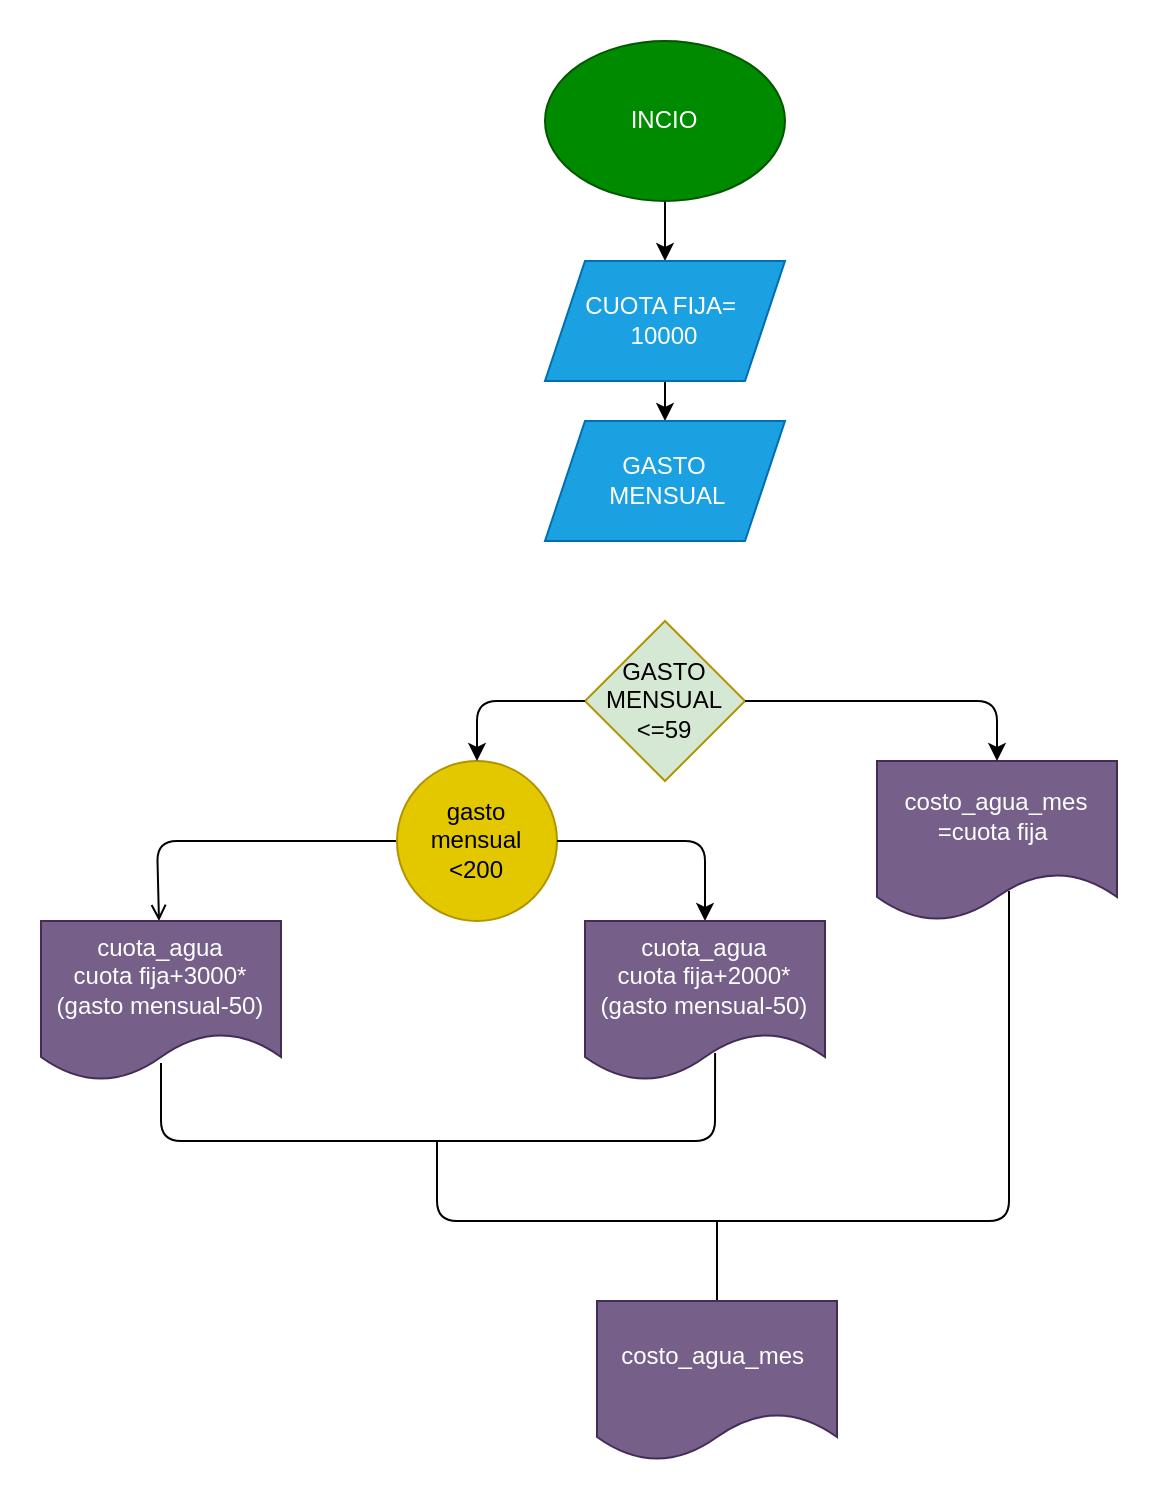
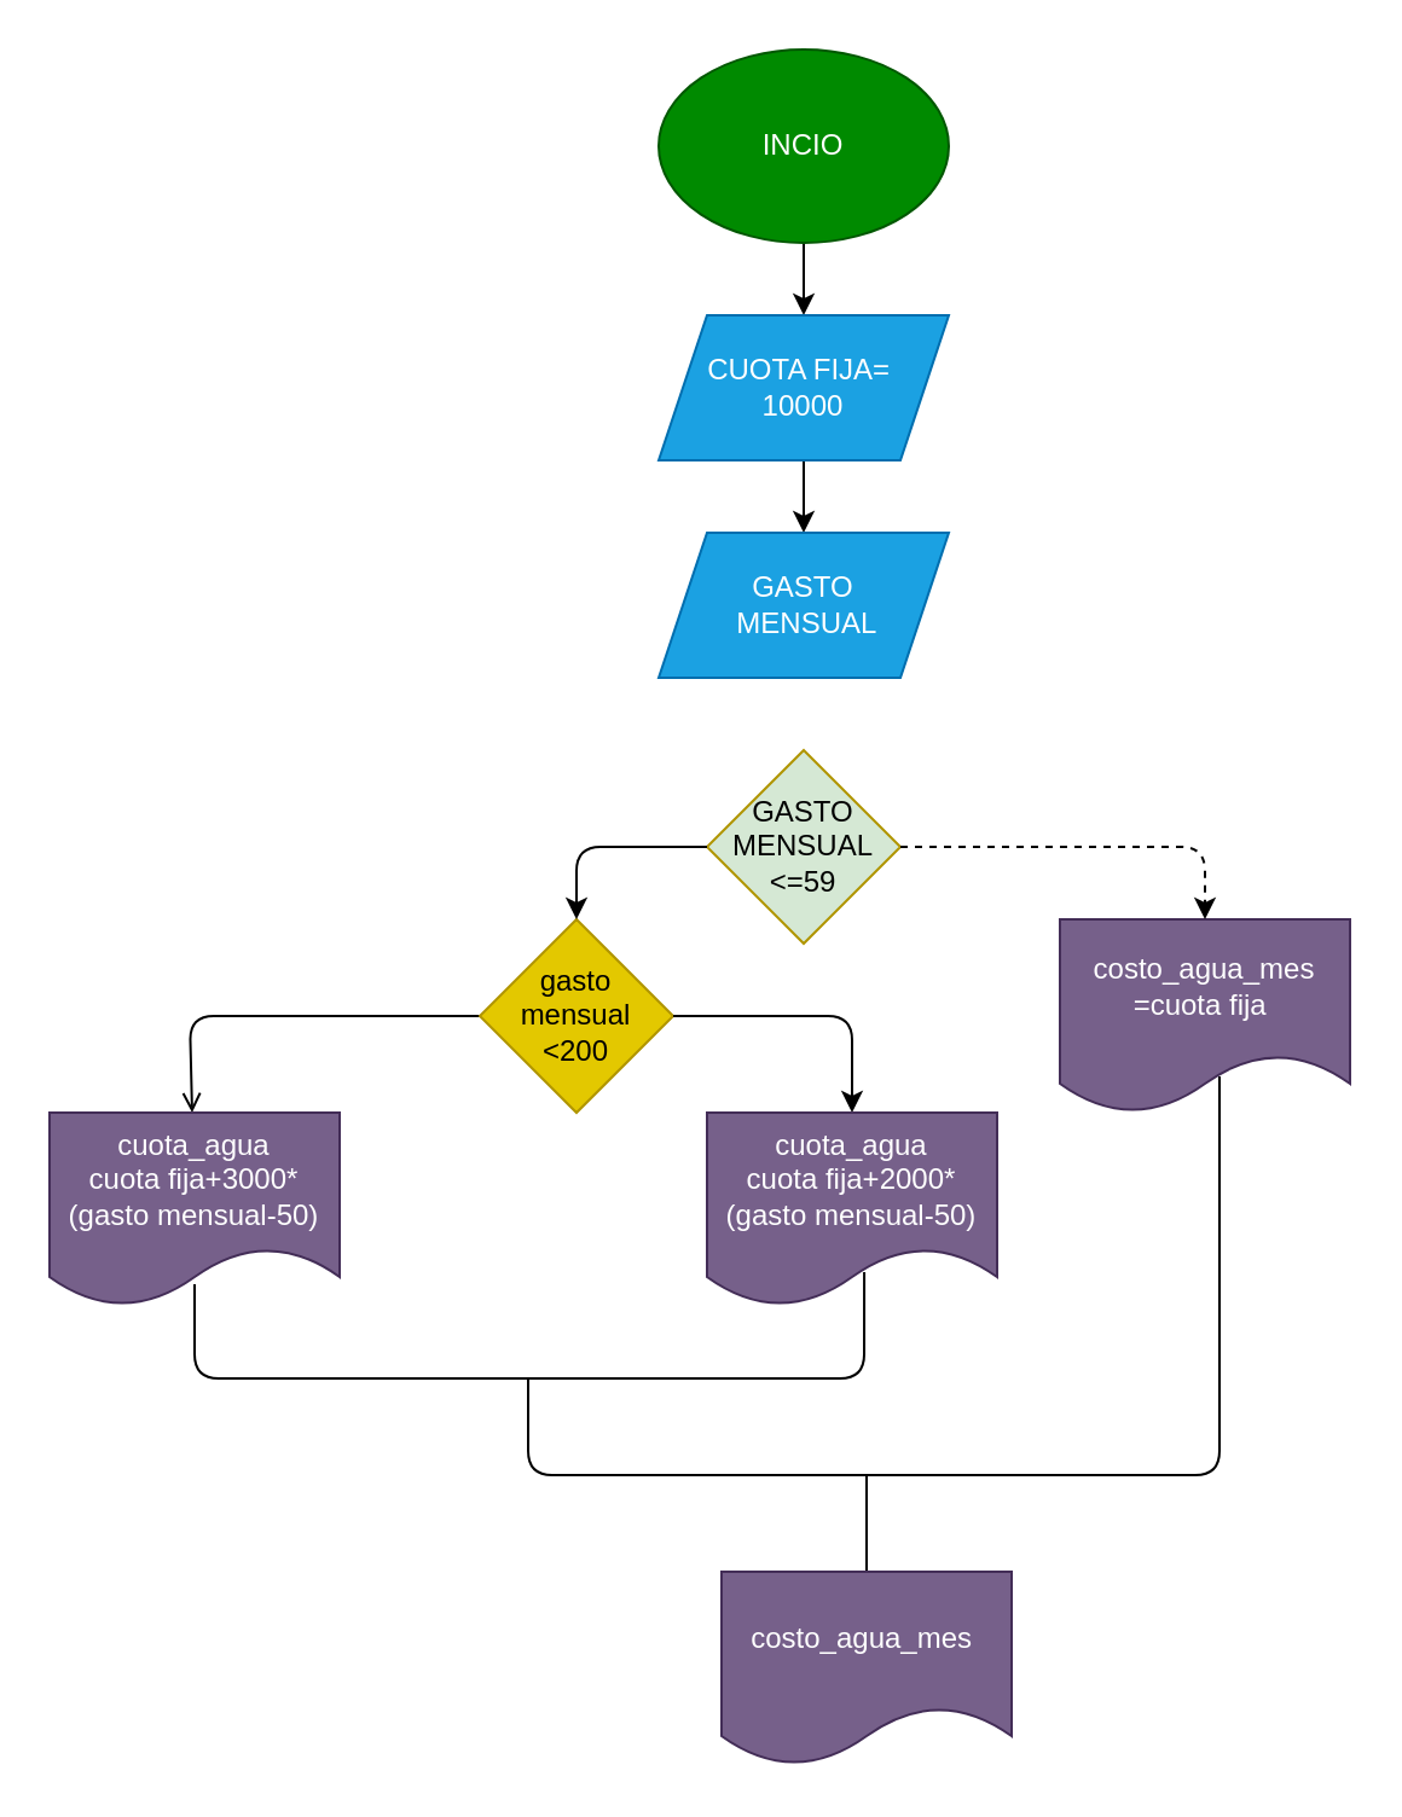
  <mxCell id="0" />
  <mxCell id="1" parent="0" />
  <mxCell id="2" value="" style="edgeStyle=none;html=1;" parent="1" source="3" target="5" edge="1"><mxGeometry relative="1" as="geometry" /></mxCell>
  <mxCell id="3" value="INCIO" style="ellipse;whiteSpace=wrap;html=1;fillColor=#008a00;fontColor=#ffffff;strokeColor=#005700;" parent="1" vertex="1"><mxGeometry x="272" width="120" height="80" as="geometry" y="20" /></mxCell>
  <mxCell id="4" value="" style="edgeStyle=none;html=1;" parent="1" source="5" target="6" edge="1"><mxGeometry relative="1" as="geometry" /></mxCell>
  <mxCell id="5" value="CUOTA FIJA=&amp;nbsp;&lt;br&gt;10000" style="shape=parallelogram;perimeter=parallelogramPerimeter;whiteSpace=wrap;html=1;fixedSize=1;fillColor=#1ba1e2;strokeColor=#006EAF;fontColor=#ffffff;" parent="1" vertex="1"><mxGeometry x="272" y="130" width="120" height="60" as="geometry" /></mxCell>
- <mxCell id="6" value="GASTO&lt;br&gt;&amp;nbsp;MENSUAL" style="shape=parallelogram;perimeter=parallelogramPerimeter;whiteSpace=wrap;html=1;fixedSize=1;fillColor=#1ba1e2;strokeColor=#006EAF;fontColor=#ffffff;" parent="1" vertex="1"><mxGeometry x="272" y="210" width="120" height="60" as="geometry" /></mxCell>
+ <mxCell id="6" value="GASTO&lt;br&gt;&amp;nbsp;MENSUAL" style="shape=parallelogram;perimeter=parallelogramPerimeter;whiteSpace=wrap;html=1;fixedSize=1;fillColor=#1ba1e2;strokeColor=#006EAF;fontColor=#ffffff;" parent="1" vertex="1"><mxGeometry x="272" y="220" width="120" height="60" as="geometry" /></mxCell>
  <mxCell id="7" value="GASTO MENSUAL &amp;lt;=59" style="rhombus;whiteSpace=wrap;html=1;fillColor=#d5e8d4;strokeColor=#B09500;fontColor=#000000;" parent="1" vertex="1"><mxGeometry x="292" y="310" width="80" height="80" as="geometry" /></mxCell>
  <mxCell id="8" value="costo_agua_mes&lt;br&gt;=cuota fija&amp;nbsp;" style="shape=document;whiteSpace=wrap;html=1;boundedLbl=1;fillColor=#76608a;fontColor=#ffffff;strokeColor=#432D57;" parent="1" vertex="1"><mxGeometry x="438" y="380" width="120" height="80" as="geometry" /></mxCell>
- <mxCell id="9" value="" style="endArrow=classic;html=1;exitX=1;exitY=0.5;exitDx=0;exitDy=0;entryX=0.5;entryY=0;entryDx=0;entryDy=0;" parent="1" source="7" target="8" edge="1"><mxGeometry width="50" height="50" relative="1" as="geometry"><mxPoint x="458" y="230" as="sourcePoint" /><mxPoint x="508" y="180" as="targetPoint" /><Array as="points"><mxPoint x="498" y="350" /></Array></mxGeometry></mxCell>
+ <mxCell id="9" value="" style="endArrow=classic;html=1;exitX=1;exitY=0.5;exitDx=0;exitDy=0;entryX=0.5;entryY=0;entryDx=0;entryDy=0;dashed=1;" parent="1" source="7" target="8" edge="1"><mxGeometry width="50" height="50" relative="1" as="geometry"><mxPoint x="458" y="230" as="sourcePoint" /><mxPoint x="508" y="180" as="targetPoint" /><Array as="points"><mxPoint x="498" y="350" /></Array></mxGeometry></mxCell>
  <mxCell id="10" value="" style="edgeStyle=none;html=1;endArrow=open;" parent="1" source="11" target="14" edge="1"><mxGeometry relative="1" as="geometry"><Array as="points"><mxPoint x="78" y="420" /></Array></mxGeometry></mxCell>
- <mxCell id="11" value="gasto mensual&lt;br&gt;&amp;lt;200" style="ellipse;whiteSpace=wrap;html=1;fillColor=#e3c800;fontColor=#000000;strokeColor=#B09500;" parent="1" vertex="1"><mxGeometry x="198" y="380" width="80" height="80" as="geometry" /></mxCell>
+ <mxCell id="11" value="gasto mensual&lt;br&gt;&amp;lt;200" style="rhombus;whiteSpace=wrap;html=1;fillColor=#e3c800;fontColor=#000000;strokeColor=#B09500;" parent="1" vertex="1"><mxGeometry x="198" y="380" width="80" height="80" as="geometry" /></mxCell>
  <mxCell id="12" value="" style="endArrow=classic;html=1;entryX=0.5;entryY=0;entryDx=0;entryDy=0;exitX=0;exitY=0.5;exitDx=0;exitDy=0;" parent="1" source="7" target="11" edge="1"><mxGeometry width="50" height="50" relative="1" as="geometry"><mxPoint x="198" y="280" as="sourcePoint" /><mxPoint x="248" y="230" as="targetPoint" /><Array as="points"><mxPoint x="238" y="350" /></Array></mxGeometry></mxCell>
  <mxCell id="13" value="" style="endArrow=classic;html=1;entryX=0.5;entryY=0;entryDx=0;entryDy=0;exitX=1;exitY=0.5;exitDx=0;exitDy=0;" parent="1" source="11" edge="1"><mxGeometry width="50" height="50" relative="1" as="geometry"><mxPoint x="198" y="520" as="sourcePoint" /><mxPoint x="352" y="460" as="targetPoint" /><Array as="points"><mxPoint x="352" y="420" /></Array></mxGeometry></mxCell>
  <mxCell id="14" value="cuota_agua&lt;br&gt;cuota fija+3000*&lt;br&gt;(gasto mensual-50)" style="shape=document;whiteSpace=wrap;html=1;boundedLbl=1;fillColor=#76608a;strokeColor=#432D57;fontColor=#ffffff;" parent="1" vertex="1"><mxGeometry x="20" y="460" width="120" height="80" as="geometry" /></mxCell>
  <mxCell id="15" value="cuota_agua&lt;br&gt;cuota fija+2000*&lt;br&gt;(gasto mensual-50)" style="shape=document;whiteSpace=wrap;html=1;boundedLbl=1;fillColor=#76608a;strokeColor=#432D57;fontColor=#ffffff;" vertex="1" parent="1"><mxGeometry x="292" y="460" width="120" height="80" as="geometry" /></mxCell>
  <mxCell id="16" value="" style="endArrow=none;html=1;exitX=0.5;exitY=0.888;exitDx=0;exitDy=0;exitPerimeter=0;entryX=0.542;entryY=0.825;entryDx=0;entryDy=0;entryPerimeter=0;" edge="1" parent="1" source="14" target="15"><mxGeometry width="50" height="50" relative="1" as="geometry"><mxPoint x="308" y="540" as="sourcePoint" /><mxPoint x="358" y="490" as="targetPoint" /><Array as="points"><mxPoint x="80" y="570" /><mxPoint x="218" y="570" /><mxPoint x="357" y="570" /></Array></mxGeometry></mxCell>
  <mxCell id="17" value="" style="endArrow=none;html=1;entryX=0.55;entryY=0.813;entryDx=0;entryDy=0;entryPerimeter=0;" edge="1" parent="1" target="8"><mxGeometry width="50" height="50" relative="1" as="geometry"><mxPoint x="218" y="570" as="sourcePoint" /><mxPoint x="358" y="490" as="targetPoint" /><Array as="points"><mxPoint x="218" y="610" /><mxPoint x="368" y="610" /><mxPoint x="504" y="610" /></Array></mxGeometry></mxCell>
  <mxCell id="18" value="" style="endArrow=none;html=1;" edge="1" parent="1" target="19"><mxGeometry width="50" height="50" relative="1" as="geometry"><mxPoint x="358" y="610" as="sourcePoint" /><mxPoint x="358" y="610" as="targetPoint" /></mxGeometry></mxCell>
  <mxCell id="19" value="costo_agua_mes&amp;nbsp;" style="shape=document;whiteSpace=wrap;html=1;boundedLbl=1;fillColor=#76608a;strokeColor=#432D57;fontColor=#ffffff;" vertex="1" parent="1"><mxGeometry x="298" y="650" width="120" height="80" as="geometry" /></mxCell>
